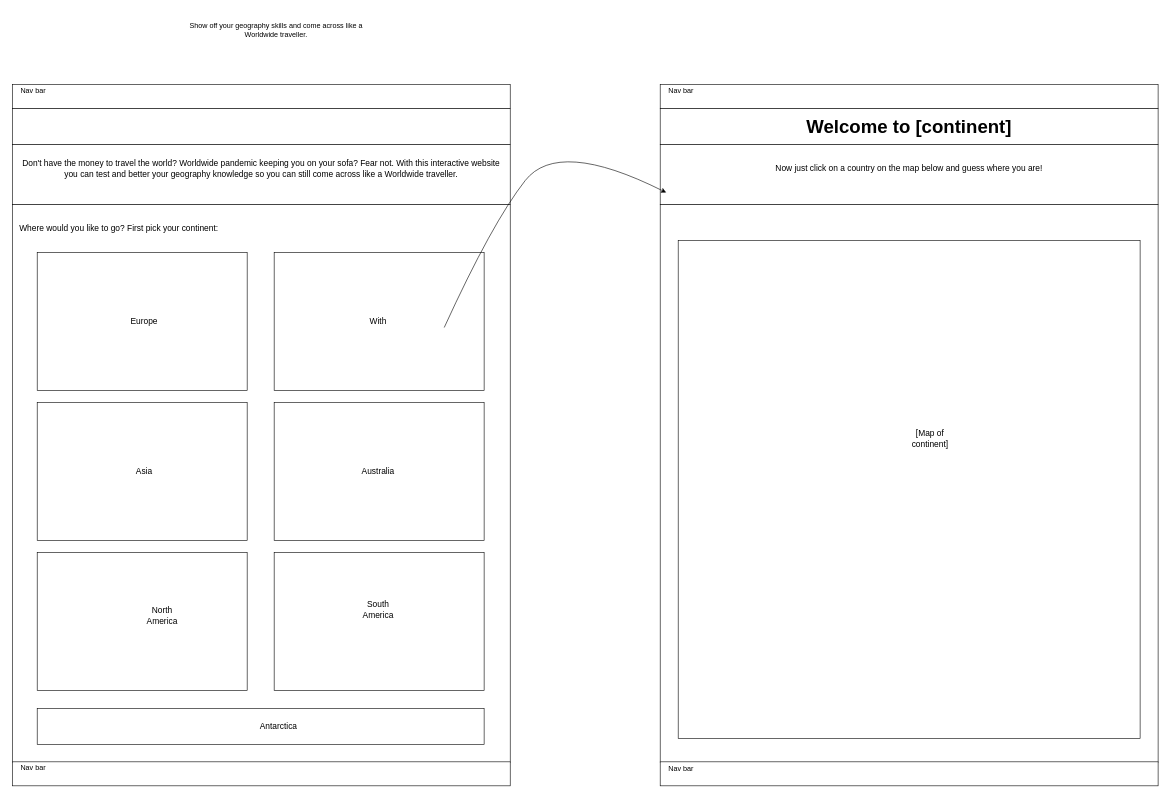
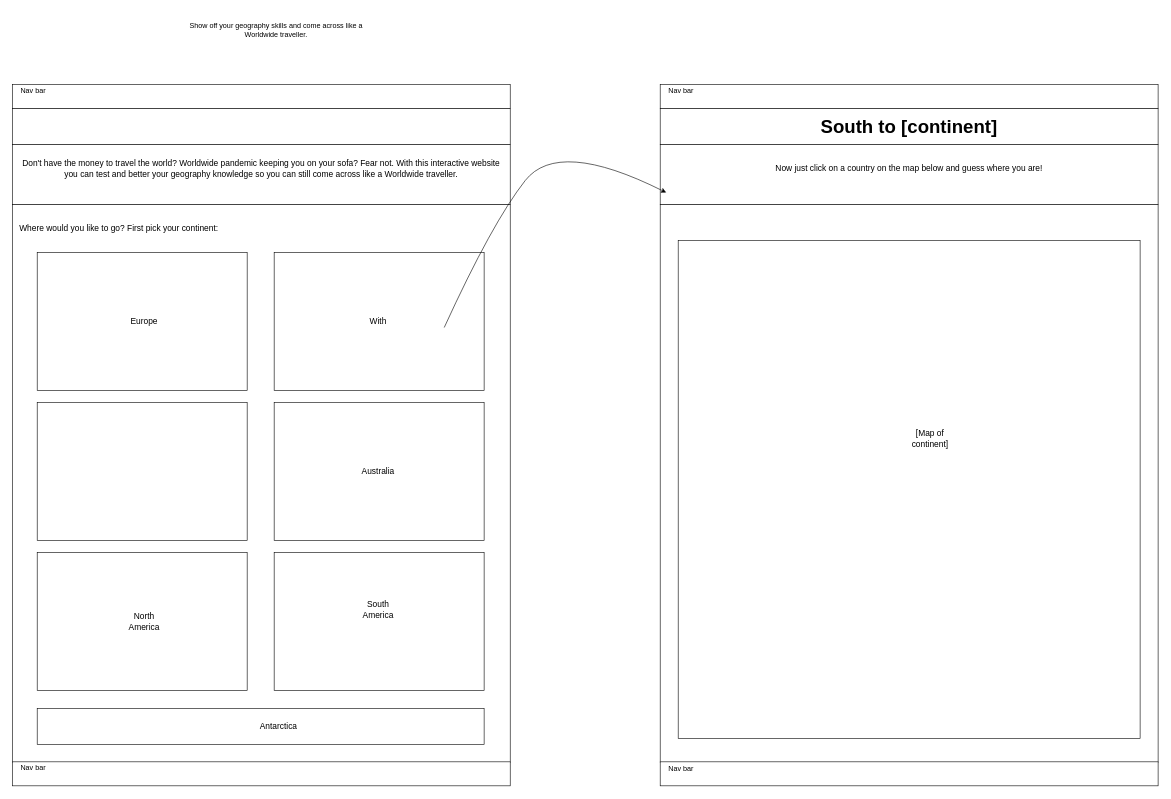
  <mxCell id="0" />
  <mxCell id="1" parent="0" />
  <mxCell id="2" value="" style="rounded=0;whiteSpace=wrap;html=1;" vertex="1" parent="1"><mxGeometry width="830" height="40" as="geometry" x="20" y="140" /></mxCell>
  <mxCell id="3" value="Nav bar" style="text;html=1;strokeColor=none;fillColor=none;align=center;verticalAlign=middle;whiteSpace=wrap;rounded=0;" vertex="1" parent="1"><mxGeometry width="70" height="20" as="geometry" x="20" y="140" /></mxCell>
  <mxCell id="4" value="" style="rounded=0;whiteSpace=wrap;html=1;" vertex="1" parent="1"><mxGeometry y="180" width="830" height="60" as="geometry" x="20" /></mxCell>
  <mxCell id="5" value="Show off your geography skills and come across like a Worldwide traveller.&lt;br&gt;" style="text;html=1;strokeColor=none;fillColor=none;align=center;verticalAlign=middle;whiteSpace=wrap;rounded=0;" vertex="1" parent="1"><mxGeometry x="300" y="20" width="320" height="60" as="geometry" /></mxCell>
  <mxCell id="6" value="" style="rounded=0;whiteSpace=wrap;html=1;" vertex="1" parent="1"><mxGeometry y="240" width="830" height="100" as="geometry" x="20" /></mxCell>
  <mxCell id="7" value="Don't have the money to travel the world? Worldwide pandemic keeping you on your sofa? Fear not. With this interactive website you can test and better your geography knowledge so you can still come across like a Worldwide traveller." style="text;html=1;strokeColor=none;fillColor=none;align=center;verticalAlign=middle;whiteSpace=wrap;rounded=0;fontSize=14;" vertex="1" parent="1"><mxGeometry x="30" y="250" width="810" height="60" as="geometry" /></mxCell>
  <mxCell id="8" value="" style="rounded=0;whiteSpace=wrap;html=1;fontSize=14;" vertex="1" parent="1"><mxGeometry y="340" width="830" height="930" as="geometry" x="20" /></mxCell>
  <mxCell id="9" value="" style="rounded=0;whiteSpace=wrap;html=1;fontSize=14;" vertex="1" parent="1"><mxGeometry x="61.5" y="420" width="350" height="230" as="geometry" /></mxCell>
  <mxCell id="10" value="" style="rounded=0;whiteSpace=wrap;html=1;fontSize=14;" vertex="1" parent="1"><mxGeometry x="456.5" y="420" width="350" height="230" as="geometry" /></mxCell>
  <mxCell id="11" value="Where would you like to go? First pick your continent:" style="text;html=1;strokeColor=none;fillColor=none;align=left;verticalAlign=middle;whiteSpace=wrap;rounded=0;fontSize=14;" vertex="1" parent="1"><mxGeometry x="30" y="350" width="370" height="60" as="geometry" /></mxCell>
  <mxCell id="12" value="" style="rounded=0;whiteSpace=wrap;html=1;fontSize=14;" vertex="1" parent="1"><mxGeometry x="61.5" y="670" width="350" height="230" as="geometry" /></mxCell>
  <mxCell id="13" value="" style="rounded=0;whiteSpace=wrap;html=1;fontSize=14;" vertex="1" parent="1"><mxGeometry x="456.5" y="670" width="350" height="230" as="geometry" /></mxCell>
  <mxCell id="14" value="" style="rounded=0;whiteSpace=wrap;html=1;fontSize=14;" vertex="1" parent="1"><mxGeometry x="456.5" y="920" width="350" height="230" as="geometry" /></mxCell>
  <mxCell id="15" value="" style="rounded=0;whiteSpace=wrap;html=1;fontSize=14;" vertex="1" parent="1"><mxGeometry x="61.5" y="920" width="350" height="230" as="geometry" /></mxCell>
  <mxCell id="16" value="" style="rounded=0;whiteSpace=wrap;html=1;" vertex="1" parent="1"><mxGeometry y="1269" width="830" height="40" as="geometry" x="20" /></mxCell>
  <mxCell id="17" value="Nav bar" style="text;html=1;strokeColor=none;fillColor=none;align=center;verticalAlign=middle;whiteSpace=wrap;rounded=0;" vertex="1" parent="1"><mxGeometry y="1269" width="70" height="20" as="geometry" x="20" /></mxCell>
  <mxCell id="18" value="Europe" style="text;html=1;strokeColor=none;fillColor=none;align=center;verticalAlign=middle;whiteSpace=wrap;rounded=0;fontSize=14;" vertex="1" parent="1"><mxGeometry x="220" y="525" width="40" height="20" as="geometry" /></mxCell>
  <mxCell id="19" value="With" style="text;html=1;strokeColor=none;fillColor=none;align=center;verticalAlign=middle;whiteSpace=wrap;rounded=0;fontSize=14;" vertex="1" parent="1"><mxGeometry x="610" y="525" width="40" height="20" as="geometry" /></mxCell>
- <mxCell id="20" value="Asia" style="text;html=1;strokeColor=none;fillColor=none;align=center;verticalAlign=middle;whiteSpace=wrap;rounded=0;fontSize=14;" vertex="1" parent="1"><mxGeometry x="220" y="775" width="40" height="20" as="geometry" /></mxCell>
  <mxCell id="21" value="Australia" style="text;html=1;strokeColor=none;fillColor=none;align=center;verticalAlign=middle;whiteSpace=wrap;rounded=0;fontSize=14;" vertex="1" parent="1"><mxGeometry x="610" y="775" width="40" height="20" as="geometry" /></mxCell>
- <mxCell id="22" value="North America" style="text;html=1;strokeColor=none;fillColor=none;align=center;verticalAlign=middle;whiteSpace=wrap;rounded=0;fontSize=14;" vertex="1" parent="1"><mxGeometry x="250" y="1015" width="40" height="20" as="geometry" /></mxCell>
+ <mxCell id="22" value="North America" style="text;html=1;strokeColor=none;fillColor=none;align=center;verticalAlign=middle;whiteSpace=wrap;rounded=0;fontSize=14;" vertex="1" parent="1"><mxGeometry x="220" y="1025" width="40" height="20" as="geometry" /></mxCell>
  <mxCell id="23" value="South America" style="text;html=1;strokeColor=none;fillColor=none;align=center;verticalAlign=middle;whiteSpace=wrap;rounded=0;fontSize=14;" vertex="1" parent="1"><mxGeometry x="610" y="1005" width="40" height="20" as="geometry" /></mxCell>
  <mxCell id="24" value="" style="rounded=0;whiteSpace=wrap;html=1;fontSize=14;" vertex="1" parent="1"><mxGeometry x="61.5" y="1180" width="745" height="60" as="geometry" /></mxCell>
  <mxCell id="25" value="Antarctica" style="text;html=1;strokeColor=none;fillColor=none;align=center;verticalAlign=middle;whiteSpace=wrap;rounded=0;fontSize=14;" vertex="1" parent="1"><mxGeometry x="444" y="1200" width="40" height="20" as="geometry" /></mxCell>
  <mxCell id="26" value="" style="rounded=0;whiteSpace=wrap;html=1;" vertex="1" parent="1"><mxGeometry x="1100" width="830" height="40" as="geometry" y="140" /></mxCell>
  <mxCell id="27" value="" style="rounded=0;whiteSpace=wrap;html=1;" vertex="1" parent="1"><mxGeometry x="1100" y="180" width="830" height="60" as="geometry" /></mxCell>
  <mxCell id="28" value="" style="rounded=0;whiteSpace=wrap;html=1;" vertex="1" parent="1"><mxGeometry x="1100" y="240" width="830" height="100" as="geometry" /></mxCell>
  <mxCell id="29" value="" style="rounded=0;whiteSpace=wrap;html=1;fontSize=14;" vertex="1" parent="1"><mxGeometry x="1100" y="340" width="830" height="930" as="geometry" /></mxCell>
  <mxCell id="30" value="" style="curved=1;endArrow=classic;html=1;fontSize=14;" edge="1" parent="1"><mxGeometry width="50" height="50" relative="1" as="geometry"><mxPoint x="740" y="545" as="sourcePoint" /><mxPoint x="1110" y="320" as="targetPoint" /><Array as="points"><mxPoint x="820" y="370" /><mxPoint x="930" y="230" /></Array></mxGeometry></mxCell>
  <mxCell id="31" value="" style="rounded=0;whiteSpace=wrap;html=1;" vertex="1" parent="1"><mxGeometry x="1100" y="1269" width="830" height="40" as="geometry" /></mxCell>
  <mxCell id="32" value="Nav bar" style="text;html=1;strokeColor=none;fillColor=none;align=center;verticalAlign=middle;whiteSpace=wrap;rounded=0;" vertex="1" parent="1"><mxGeometry x="1100" width="70" height="20" as="geometry" y="140" /></mxCell>
  <mxCell id="33" value="Nav bar" style="text;html=1;strokeColor=none;fillColor=none;align=center;verticalAlign=middle;whiteSpace=wrap;rounded=0;" vertex="1" parent="1"><mxGeometry x="1100" y="1270" width="70" height="20" as="geometry" /></mxCell>
- <mxCell id="34" value="Welcome to [continent]" style="text;html=1;strokeColor=none;fillColor=none;align=center;verticalAlign=middle;whiteSpace=wrap;rounded=0;fontStyle=1;horizontal=1;fontSize=31;" vertex="1" parent="1"><mxGeometry x="1280" y="200" width="470" height="20" as="geometry" /></mxCell>
+ <mxCell id="34" value="South to [continent]" style="text;html=1;strokeColor=none;fillColor=none;align=center;verticalAlign=middle;whiteSpace=wrap;rounded=0;fontStyle=1;horizontal=1;fontSize=31;" vertex="1" parent="1"><mxGeometry x="1280" y="200" width="470" height="20" as="geometry" /></mxCell>
  <mxCell id="35" value="Now just click on a country on the map below and guess where you are!" style="text;html=1;strokeColor=none;fillColor=none;align=center;verticalAlign=middle;whiteSpace=wrap;rounded=0;fontSize=14;" vertex="1" parent="1"><mxGeometry x="1110" y="250" width="810" height="60" as="geometry" /></mxCell>
  <mxCell id="36" value="" style="rounded=0;whiteSpace=wrap;html=1;fontSize=14;align=left;" vertex="1" parent="1"><mxGeometry x="1130" y="400" width="770" height="830" as="geometry" /></mxCell>
  <mxCell id="37" value="[Map of continent]" style="text;html=1;strokeColor=none;fillColor=none;align=center;verticalAlign=middle;whiteSpace=wrap;rounded=0;fontSize=14;" vertex="1" parent="1"><mxGeometry x="1530" y="720" width="40" height="20" as="geometry" /></mxCell>
